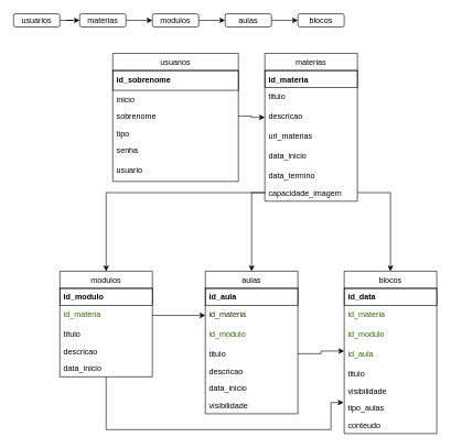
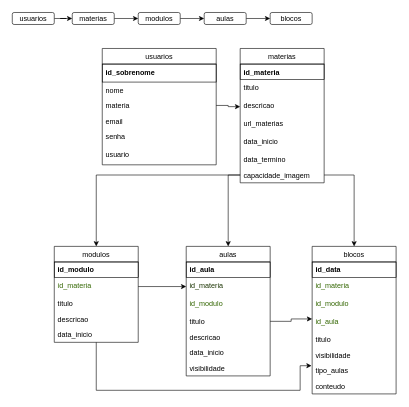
  <mxCell id="0" />
  <mxCell id="1" parent="0" />
  <mxCell id="2" value="usuarios" style="swimlane;fontStyle=0;childLayout=stackLayout;horizontal=1;startSize=26;horizontalStack=0;resizeParent=1;resizeParentMax=0;resizeLast=0;collapsible=1;marginBottom=0;flipH=0;flipV=0;direction=east;" vertex="1" parent="1"><mxGeometry x="170" y="80" width="190" height="194" as="geometry"><mxRectangle x="20" y="220" width="80" height="26" as="alternateBounds" /></mxGeometry></mxCell>
  <mxCell id="3" value="id_sobrenome" style="text;fillColor=none;spacingLeft=4;spacingRight=4;overflow=hidden;rotatable=0;points=[[0,0.5],[1,0.5]];portConstraint=eastwest;fontSize=12;rounded=0;fontStyle=1;strokeColor=#000000;" vertex="1" parent="2"><mxGeometry y="26" width="190" height="30" as="geometry" /></mxCell>
- <mxCell id="4" value="inicio" style="text;strokeColor=none;fillColor=none;align=left;verticalAlign=top;spacingLeft=4;spacingRight=4;overflow=hidden;rotatable=0;points=[[0,0.5],[1,0.5]];portConstraint=eastwest;" vertex="1" parent="2"><mxGeometry y="56" width="190" height="26" as="geometry" /></mxCell>
- <mxCell id="5" value="sobrenome" style="text;strokeColor=none;fillColor=none;align=left;verticalAlign=top;spacingLeft=4;spacingRight=4;overflow=hidden;rotatable=0;points=[[0,0.5],[1,0.5]];portConstraint=eastwest;" vertex="1" parent="2"><mxGeometry y="82" width="190" height="26" as="geometry" /></mxCell>
- <mxCell id="6" value="tipo" style="text;align=left;verticalAlign=top;spacingLeft=4;spacingRight=4;overflow=hidden;rotatable=0;points=[[0,0.5],[1,0.5]];portConstraint=eastwest;rounded=0;" vertex="1" parent="2"><mxGeometry y="108" width="190" height="26" as="geometry" /></mxCell>
+ <mxCell id="4" value="nome" style="text;strokeColor=none;fillColor=none;align=left;verticalAlign=top;spacingLeft=4;spacingRight=4;overflow=hidden;rotatable=0;points=[[0,0.5],[1,0.5]];portConstraint=eastwest;" vertex="1" parent="2"><mxGeometry y="56" width="190" height="26" as="geometry" /></mxCell>
+ <mxCell id="5" value="materia" style="text;strokeColor=none;fillColor=none;align=left;verticalAlign=top;spacingLeft=4;spacingRight=4;overflow=hidden;rotatable=0;points=[[0,0.5],[1,0.5]];portConstraint=eastwest;" vertex="1" parent="2"><mxGeometry y="82" width="190" height="26" as="geometry" /></mxCell>
+ <mxCell id="6" value="email" style="text;align=left;verticalAlign=top;spacingLeft=4;spacingRight=4;overflow=hidden;rotatable=0;points=[[0,0.5],[1,0.5]];portConstraint=eastwest;rounded=0;" vertex="1" parent="2"><mxGeometry y="108" width="190" height="26" as="geometry" /></mxCell>
  <mxCell id="7" value="senha" style="text;strokeColor=none;fillColor=none;spacingLeft=4;spacingRight=4;overflow=hidden;rotatable=0;points=[[0,0.5],[1,0.5]];portConstraint=eastwest;fontSize=12;rounded=0;" vertex="1" parent="2"><mxGeometry y="134" width="190" height="30" as="geometry" /></mxCell>
  <mxCell id="8" value="usuario" style="text;strokeColor=none;fillColor=none;spacingLeft=4;spacingRight=4;overflow=hidden;rotatable=0;points=[[0,0.5],[1,0.5]];portConstraint=eastwest;fontSize=12;rounded=0;" vertex="1" parent="2"><mxGeometry y="164" width="190" height="30" as="geometry" /></mxCell>
  <mxCell id="9" style="edgeStyle=orthogonalEdgeStyle;rounded=0;orthogonalLoop=1;jettySize=auto;html=1;entryX=0;entryY=0.5;entryDx=0;entryDy=0;" edge="1" parent="1" source="10" target="12"><mxGeometry relative="1" as="geometry" /></mxCell>
  <mxCell id="10" value="usuarios" style="rounded=1;whiteSpace=wrap;html=1;" vertex="1" parent="1"><mxGeometry x="20" y="20" width="70" height="20" as="geometry" /></mxCell>
  <mxCell id="11" style="edgeStyle=orthogonalEdgeStyle;rounded=0;orthogonalLoop=1;jettySize=auto;html=1;entryX=0;entryY=0.5;entryDx=0;entryDy=0;" edge="1" parent="1" source="12" target="14"><mxGeometry relative="1" as="geometry" /></mxCell>
  <mxCell id="12" value="materias" style="rounded=1;whiteSpace=wrap;html=1;" vertex="1" parent="1"><mxGeometry x="120" y="20" width="70" height="20" as="geometry" /></mxCell>
  <mxCell id="13" style="edgeStyle=orthogonalEdgeStyle;rounded=0;orthogonalLoop=1;jettySize=auto;html=1;" edge="1" parent="1" source="14" target="16"><mxGeometry relative="1" as="geometry" /></mxCell>
  <mxCell id="14" value="modulos" style="rounded=1;whiteSpace=wrap;html=1;" vertex="1" parent="1"><mxGeometry x="230" y="20" width="70" height="20" as="geometry" /></mxCell>
  <mxCell id="15" style="edgeStyle=orthogonalEdgeStyle;rounded=0;orthogonalLoop=1;jettySize=auto;html=1;" edge="1" parent="1" source="16" target="17"><mxGeometry relative="1" as="geometry" /></mxCell>
  <mxCell id="16" value="aulas" style="rounded=1;whiteSpace=wrap;html=1;" vertex="1" parent="1"><mxGeometry x="340" y="20" width="70" height="20" as="geometry" /></mxCell>
  <mxCell id="17" value="blocos" style="rounded=1;whiteSpace=wrap;html=1;" vertex="1" parent="1"><mxGeometry x="450" y="20" width="70" height="20" as="geometry" /></mxCell>
  <mxCell id="18" value="materias" style="swimlane;fontStyle=0;childLayout=stackLayout;horizontal=1;startSize=26;horizontalStack=0;resizeParent=1;resizeParentMax=0;resizeLast=0;collapsible=1;marginBottom=0;" vertex="1" parent="1"><mxGeometry x="400" y="80" width="140" height="224" as="geometry" /></mxCell>
  <mxCell id="19" value="id_materia" style="text;fillColor=none;align=left;verticalAlign=top;spacingLeft=4;spacingRight=4;overflow=hidden;rotatable=0;points=[[0,0.5],[1,0.5]];portConstraint=eastwest;strokeColor=#000000;fontStyle=1" vertex="1" parent="18"><mxGeometry y="26" width="140" height="26" as="geometry" /></mxCell>
  <mxCell id="20" value="titulo" style="text;strokeColor=none;fillColor=none;spacingLeft=4;spacingRight=4;overflow=hidden;rotatable=0;points=[[0,0.5],[1,0.5]];portConstraint=eastwest;fontSize=12;rounded=0;" vertex="1" parent="18"><mxGeometry y="52" width="140" height="30" as="geometry" /></mxCell>
  <mxCell id="21" value="descricao" style="text;strokeColor=none;fillColor=none;spacingLeft=4;spacingRight=4;overflow=hidden;rotatable=0;points=[[0,0.5],[1,0.5]];portConstraint=eastwest;fontSize=12;rounded=0;" vertex="1" parent="18"><mxGeometry y="82" width="140" height="30" as="geometry" /></mxCell>
  <mxCell id="22" value="url_materias" style="text;strokeColor=none;fillColor=none;spacingLeft=4;spacingRight=4;overflow=hidden;rotatable=0;points=[[0,0.5],[1,0.5]];portConstraint=eastwest;fontSize=12;rounded=0;" vertex="1" parent="18"><mxGeometry y="112" width="140" height="30" as="geometry" /></mxCell>
  <mxCell id="23" value="data_inicio" style="text;strokeColor=none;fillColor=none;spacingLeft=4;spacingRight=4;overflow=hidden;rotatable=0;points=[[0,0.5],[1,0.5]];portConstraint=eastwest;fontSize=12;rounded=0;" vertex="1" parent="18"><mxGeometry y="142" width="140" height="30" as="geometry" /></mxCell>
  <mxCell id="24" value="data_termino" style="text;strokeColor=none;fillColor=none;align=left;verticalAlign=top;spacingLeft=4;spacingRight=4;overflow=hidden;rotatable=0;points=[[0,0.5],[1,0.5]];portConstraint=eastwest;" vertex="1" parent="18"><mxGeometry y="172" width="140" height="26" as="geometry" /></mxCell>
  <mxCell id="25" value="capacidade_imagem" style="text;strokeColor=none;fillColor=none;align=left;verticalAlign=top;spacingLeft=4;spacingRight=4;overflow=hidden;rotatable=0;points=[[0,0.5],[1,0.5]];portConstraint=eastwest;" vertex="1" parent="18"><mxGeometry y="198" width="140" height="26" as="geometry" /></mxCell>
  <mxCell id="26" value="blocos" style="swimlane;fontStyle=0;childLayout=stackLayout;horizontal=1;startSize=26;horizontalStack=0;resizeParent=1;resizeParentMax=0;resizeLast=0;collapsible=1;marginBottom=0;" vertex="1" parent="1"><mxGeometry x="520" y="410" width="140" height="246" as="geometry" /></mxCell>
  <mxCell id="27" value="id_data" style="text;fillColor=none;align=left;verticalAlign=top;spacingLeft=4;spacingRight=4;overflow=hidden;rotatable=0;points=[[0,0.5],[1,0.5]];portConstraint=eastwest;fontStyle=1;strokeColor=#000000;" vertex="1" parent="26"><mxGeometry y="26" width="140" height="26" as="geometry" /></mxCell>
  <mxCell id="28" value="id_materia" style="text;strokeColor=none;fillColor=none;spacingLeft=4;spacingRight=4;overflow=hidden;rotatable=0;points=[[0,0.5],[1,0.5]];portConstraint=eastwest;fontSize=12;rounded=0;fontColor=#336600;" vertex="1" parent="26"><mxGeometry y="52" width="140" height="30" as="geometry" /></mxCell>
  <mxCell id="29" value="id_modulo" style="text;strokeColor=none;fillColor=none;spacingLeft=4;spacingRight=4;overflow=hidden;rotatable=0;points=[[0,0.5],[1,0.5]];portConstraint=eastwest;fontSize=12;rounded=0;fontColor=#336600;" vertex="1" parent="26"><mxGeometry y="82" width="140" height="30" as="geometry" /></mxCell>
  <mxCell id="30" value="id_aula" style="text;strokeColor=none;fillColor=none;spacingLeft=4;spacingRight=4;overflow=hidden;rotatable=0;points=[[0,0.5],[1,0.5]];portConstraint=eastwest;fontSize=12;rounded=0;fontColor=#336600;" vertex="1" parent="26"><mxGeometry y="112" width="140" height="30" as="geometry" /></mxCell>
  <mxCell id="31" value="titulo" style="text;strokeColor=none;fillColor=none;align=left;verticalAlign=top;spacingLeft=4;spacingRight=4;overflow=hidden;rotatable=0;points=[[0,0.5],[1,0.5]];portConstraint=eastwest;" vertex="1" parent="26"><mxGeometry y="142" width="140" height="26" as="geometry" /></mxCell>
  <mxCell id="32" value="visibilidade" style="text;strokeColor=none;fillColor=none;align=left;verticalAlign=top;spacingLeft=4;spacingRight=4;overflow=hidden;rotatable=0;points=[[0,0.5],[1,0.5]];portConstraint=eastwest;" vertex="1" parent="26"><mxGeometry y="168" width="140" height="26" as="geometry" /></mxCell>
  <mxCell id="33" value="tipo_aulas" style="text;strokeColor=none;fillColor=none;align=left;verticalAlign=top;spacingLeft=4;spacingRight=4;overflow=hidden;rotatable=0;points=[[0,0.5],[1,0.5]];portConstraint=eastwest;" vertex="1" parent="26"><mxGeometry y="194" width="140" height="26" as="geometry" /></mxCell>
  <mxCell id="34" value="conteudo" style="text;strokeColor=none;fillColor=none;align=left;verticalAlign=top;spacingLeft=4;spacingRight=4;overflow=hidden;rotatable=0;points=[[0,0.5],[1,0.5]];portConstraint=eastwest;" vertex="1" parent="26"><mxGeometry y="220" width="140" height="26" as="geometry" /></mxCell>
  <mxCell id="35" value="aulas" style="swimlane;fontStyle=0;childLayout=stackLayout;horizontal=1;startSize=26;horizontalStack=0;resizeParent=1;resizeParentMax=0;resizeLast=0;collapsible=1;marginBottom=0;" vertex="1" parent="1"><mxGeometry x="310" y="410" width="140" height="216" as="geometry" /></mxCell>
  <mxCell id="36" value="id_aula" style="text;fillColor=none;align=left;verticalAlign=top;spacingLeft=4;spacingRight=4;overflow=hidden;rotatable=0;points=[[0,0.5],[1,0.5]];portConstraint=eastwest;strokeColor=#000000;fontStyle=1" vertex="1" parent="35"><mxGeometry y="26" width="140" height="26" as="geometry" /></mxCell>
  <mxCell id="37" value="id_materia" style="text;strokeColor=none;fillColor=none;spacingLeft=4;spacingRight=4;overflow=hidden;rotatable=0;points=[[0,0.5],[1,0.5]];portConstraint=eastwest;fontSize=12;rounded=0;fontColor=#1A3300;" vertex="1" parent="35"><mxGeometry y="52" width="140" height="30" as="geometry" /></mxCell>
  <mxCell id="38" value="id_modulo" style="text;strokeColor=none;fillColor=none;spacingLeft=4;spacingRight=4;overflow=hidden;rotatable=0;points=[[0,0.5],[1,0.5]];portConstraint=eastwest;fontSize=12;rounded=0;fontColor=#336600;" vertex="1" parent="35"><mxGeometry y="82" width="140" height="30" as="geometry" /></mxCell>
  <mxCell id="39" value="titulo" style="text;strokeColor=none;fillColor=none;align=left;verticalAlign=top;spacingLeft=4;spacingRight=4;overflow=hidden;rotatable=0;points=[[0,0.5],[1,0.5]];portConstraint=eastwest;" vertex="1" parent="35"><mxGeometry y="112" width="140" height="26" as="geometry" /></mxCell>
  <mxCell id="40" value="descricao" style="text;strokeColor=none;fillColor=none;align=left;verticalAlign=top;spacingLeft=4;spacingRight=4;overflow=hidden;rotatable=0;points=[[0,0.5],[1,0.5]];portConstraint=eastwest;" vertex="1" parent="35"><mxGeometry y="138" width="140" height="26" as="geometry" /></mxCell>
  <mxCell id="41" value="data_inicio" style="text;strokeColor=none;fillColor=none;align=left;verticalAlign=top;spacingLeft=4;spacingRight=4;overflow=hidden;rotatable=0;points=[[0,0.5],[1,0.5]];portConstraint=eastwest;" vertex="1" parent="35"><mxGeometry y="164" width="140" height="26" as="geometry" /></mxCell>
  <mxCell id="42" value="visibilidade" style="text;strokeColor=none;fillColor=none;align=left;verticalAlign=top;spacingLeft=4;spacingRight=4;overflow=hidden;rotatable=0;points=[[0,0.5],[1,0.5]];portConstraint=eastwest;" vertex="1" parent="35"><mxGeometry y="190" width="140" height="26" as="geometry" /></mxCell>
  <mxCell id="43" value="modulos" style="swimlane;fontStyle=0;childLayout=stackLayout;horizontal=1;startSize=26;horizontalStack=0;resizeParent=1;resizeParentMax=0;resizeLast=0;collapsible=1;marginBottom=0;" vertex="1" parent="1"><mxGeometry x="90" y="410" width="140" height="160" as="geometry" /></mxCell>
  <mxCell id="44" value="id_modulo" style="text;fillColor=none;align=left;verticalAlign=top;spacingLeft=4;spacingRight=4;overflow=hidden;rotatable=0;points=[[0,0.5],[1,0.5]];portConstraint=eastwest;fontStyle=1;strokeColor=#000000;" vertex="1" parent="43"><mxGeometry y="26" width="140" height="26" as="geometry" /></mxCell>
  <mxCell id="45" value="id_materia" style="text;strokeColor=none;fillColor=none;spacingLeft=4;spacingRight=4;overflow=hidden;rotatable=0;points=[[0,0.5],[1,0.5]];portConstraint=eastwest;fontSize=12;rounded=0;fontColor=#336600;" vertex="1" parent="43"><mxGeometry y="52" width="140" height="30" as="geometry" /></mxCell>
  <mxCell id="46" value="titulo" style="text;strokeColor=none;fillColor=none;align=left;verticalAlign=top;spacingLeft=4;spacingRight=4;overflow=hidden;rotatable=0;points=[[0,0.5],[1,0.5]];portConstraint=eastwest;" vertex="1" parent="43"><mxGeometry y="82" width="140" height="26" as="geometry" /></mxCell>
  <mxCell id="47" value="descricao" style="text;strokeColor=none;fillColor=none;align=left;verticalAlign=top;spacingLeft=4;spacingRight=4;overflow=hidden;rotatable=0;points=[[0,0.5],[1,0.5]];portConstraint=eastwest;" vertex="1" parent="43"><mxGeometry y="108" width="140" height="26" as="geometry" /></mxCell>
  <mxCell id="48" value="data_inicio" style="text;strokeColor=none;fillColor=none;align=left;verticalAlign=top;spacingLeft=4;spacingRight=4;overflow=hidden;rotatable=0;points=[[0,0.5],[1,0.5]];portConstraint=eastwest;" vertex="1" parent="43"><mxGeometry y="134" width="140" height="26" as="geometry" /></mxCell>
  <mxCell id="49" style="edgeStyle=orthogonalEdgeStyle;rounded=0;orthogonalLoop=1;jettySize=auto;html=1;entryX=0;entryY=0.5;entryDx=0;entryDy=0;" edge="1" parent="1" source="5" target="21"><mxGeometry relative="1" as="geometry" /></mxCell>
  <mxCell id="50" style="edgeStyle=orthogonalEdgeStyle;rounded=0;orthogonalLoop=1;jettySize=auto;html=1;entryX=0.5;entryY=0;entryDx=0;entryDy=0;" edge="1" parent="1" source="25" target="26"><mxGeometry relative="1" as="geometry" /></mxCell>
  <mxCell id="51" style="edgeStyle=orthogonalEdgeStyle;rounded=0;orthogonalLoop=1;jettySize=auto;html=1;entryX=-0.007;entryY=1.192;entryDx=0;entryDy=0;entryPerimeter=0;" edge="1" parent="1" source="48" target="32"><mxGeometry relative="1" as="geometry"><mxPoint x="500" y="561" as="targetPoint" /><Array as="points"><mxPoint x="160" y="650" /><mxPoint x="500" y="650" /><mxPoint x="500" y="609" /></Array></mxGeometry></mxCell>
  <mxCell id="52" style="edgeStyle=orthogonalEdgeStyle;rounded=0;orthogonalLoop=1;jettySize=auto;html=1;exitX=0;exitY=0.5;exitDx=0;exitDy=0;" edge="1" parent="1" source="25" target="43"><mxGeometry relative="1" as="geometry" /></mxCell>
  <mxCell id="53" style="edgeStyle=orthogonalEdgeStyle;rounded=0;orthogonalLoop=1;jettySize=auto;html=1;" edge="1" parent="1" source="25" target="35"><mxGeometry relative="1" as="geometry" /></mxCell>
  <mxCell id="54" style="edgeStyle=orthogonalEdgeStyle;rounded=0;orthogonalLoop=1;jettySize=auto;html=1;exitX=1;exitY=0.5;exitDx=0;exitDy=0;entryX=0;entryY=0.3;entryDx=0;entryDy=0;entryPerimeter=0;" edge="1" parent="1" source="39" target="30"><mxGeometry relative="1" as="geometry" /></mxCell>
  <mxCell id="55" style="edgeStyle=orthogonalEdgeStyle;rounded=0;orthogonalLoop=1;jettySize=auto;html=1;exitX=1;exitY=0.5;exitDx=0;exitDy=0;entryX=0;entryY=0.5;entryDx=0;entryDy=0;" edge="1" parent="1" source="45" target="37"><mxGeometry relative="1" as="geometry" /></mxCell>
